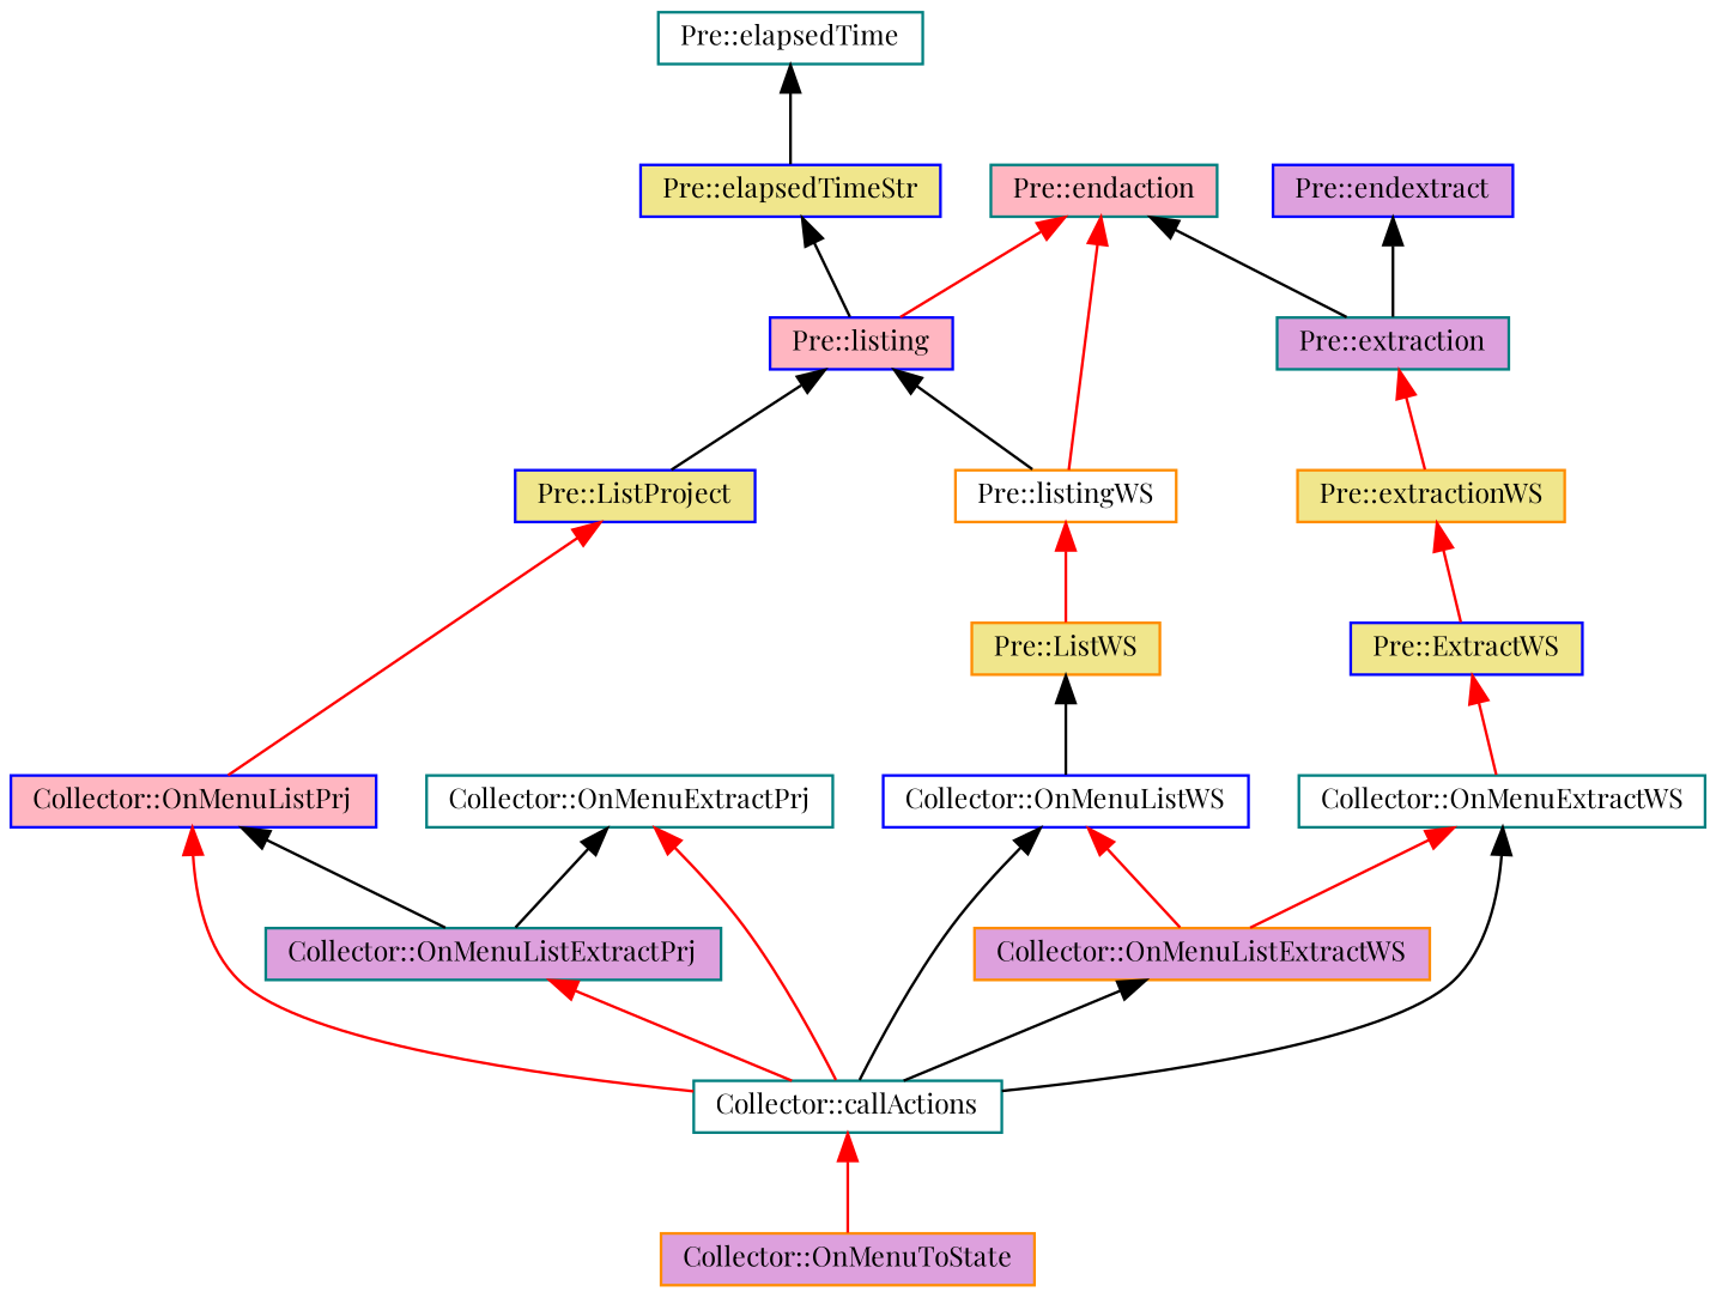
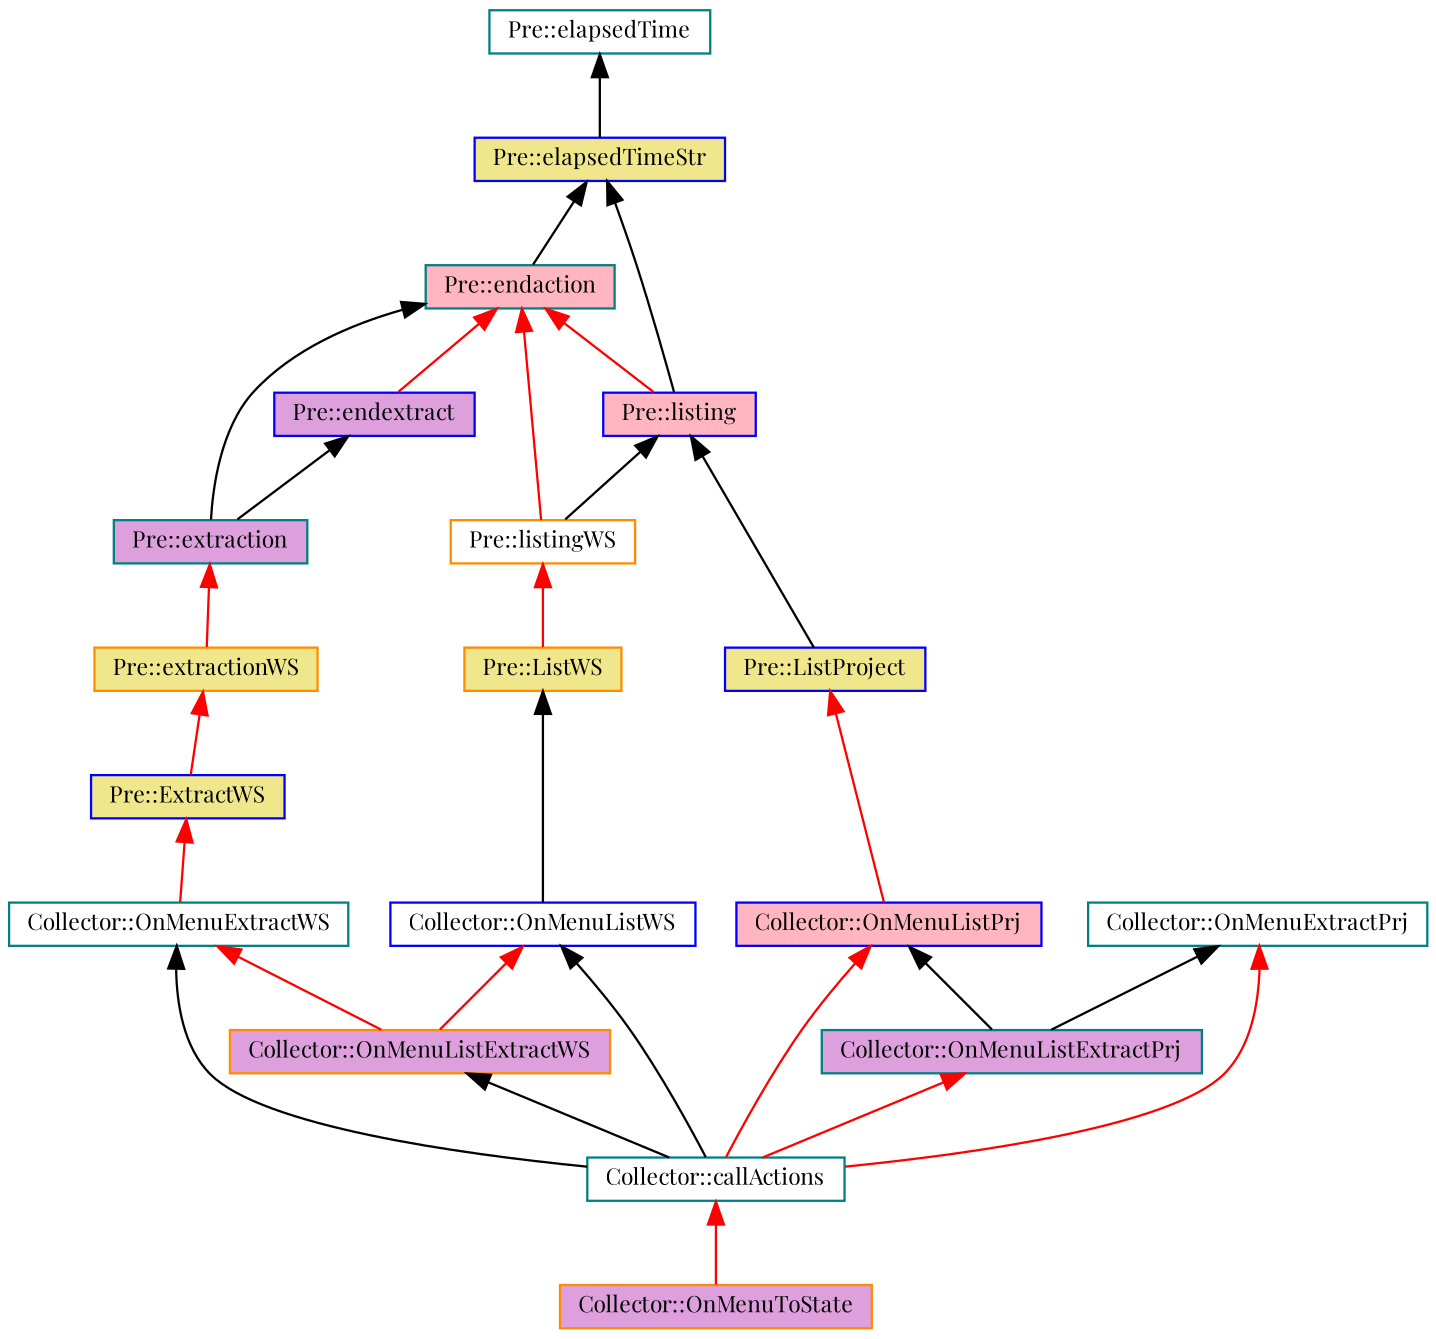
  digraph {
    fontname="Playfair Display"
    rankdir=TB
    node [color=teal fillcolor=white fontname="Playfair Display" fontsize=10 shape=record style=filled]
    edge [color=red dir=back fontname="Playfair Display" fontsize=10 labelfontname=Helvetica labelfontsize=10 style=solid]
    n1 [fontcolor=black height=0.2 label="Pre::elapsedTime" width=0.4]
    n2 [color=blue fillcolor=khaki height=0.2 label="Pre::elapsedTimeStr" width=0.4]
    n3 [color=blue fillcolor=lightpink height=0.2 label="Pre::listing" width=0.4]
    n4 [fillcolor=lightpink height=0.2 label="Pre::endaction" width=0.4]
    n5 [color=blue fillcolor=khaki height=0.2 label="Pre::ListProject" width=0.4]
    n6 [color=darkorange height=0.2 label="Pre::listingWS" width=0.4]
    n7 [fillcolor=plum height=0.2 label="Pre::extraction" width=0.4]
    n8 [color=blue fillcolor=plum height=0.2 label="Pre::endextract" width=0.4]
    n9 [color=blue fillcolor=lightpink height=0.2 label="Collector::OnMenuListPrj" width=0.4]
    n10 [color=darkorange fillcolor=khaki height=0.2 label="Pre::ListWS" width=0.4]
    n11 [height=0.2 label="Collector::callActions" width=0.4]
    n12 [fillcolor=plum height=0.2 label="Collector::OnMenuListExtractPrj" width=0.4]
    n13 [color=darkorange fillcolor=plum height=0.2 label="Collector::OnMenuToState" width=0.4]
    n14 [color=blue height=0.2 label="Collector::OnMenuListWS" width=0.4]
    n15 [color=darkorange fillcolor=plum height=0.2 label="Collector::OnMenuListExtractWS" width=0.4]
    n16 [color=darkorange fillcolor=khaki height=0.2 label="Pre::extractionWS" width=0.4]
    n17 [color=blue fillcolor=khaki height=0.2 label="Pre::ExtractWS" width=0.4]
    n18 [height=0.2 label="Collector::OnMenuExtractPrj" width=0.4]
    n19 [height=0.2 label="Collector::OnMenuExtractWS" width=0.4]
    n1 -> n2 [color=black]
    n2 -> n3 [color=black]
+   n2 -> n4 [color=black]
    n3 -> n5 [color=black]
    n3 -> n6 [color=black]
    n4 -> n3
    n4 -> n6
    n4 -> n7 [color=black]
+   n4 -> n8
    n5 -> n9
    n6 -> n10
    n7 -> n16
    n8 -> n7 [color=black]
    n9 -> n11
    n9 -> n12 [color=black]
    n10 -> n14 [color=black]
    n11 -> n13
    n12 -> n11
    n14 -> n11 [color=black]
    n14 -> n15
    n15 -> n11 [color=black]
    n16 -> n17
    n17 -> n19
    n18 -> n11
    n18 -> n12 [color=black]
    n19 -> n11 [color=black]
    n19 -> n15
  }
